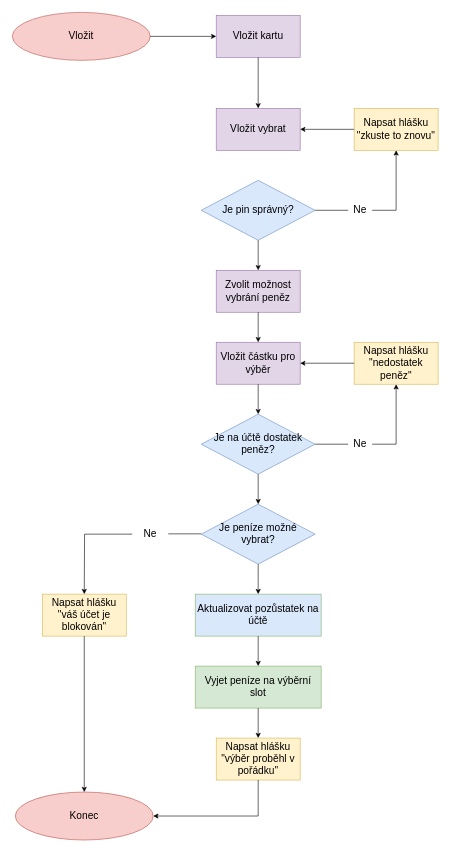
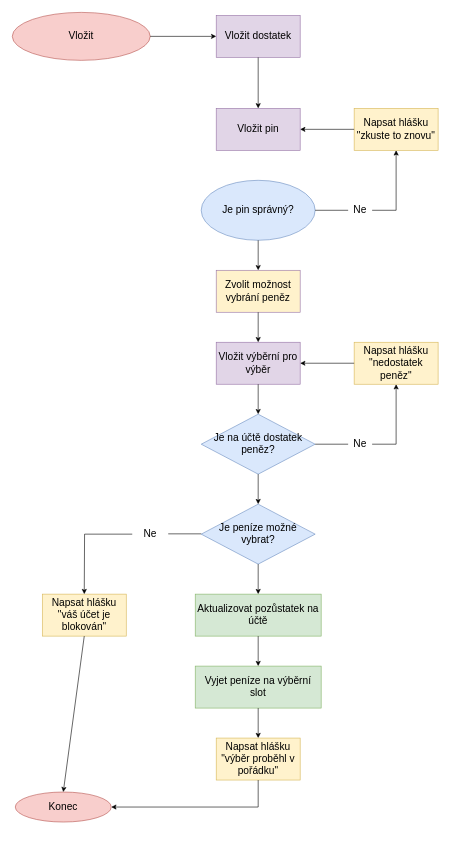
  <mxCell id="0" />
  <mxCell id="1" parent="0" />
  <mxCell id="2" value="&lt;font style=&quot;font-size: 17px&quot;&gt;Vložit&lt;/font&gt;" style="ellipse;whiteSpace=wrap;html=1;fillColor=#f8cecc;strokeColor=#b85450;" vertex="1" parent="1"><mxGeometry x="20" y="20" width="230" height="80" as="geometry" /></mxCell>
  <mxCell id="3" value="" style="endArrow=classic;html=1;rounded=0;fontSize=17;exitX=1;exitY=0.5;exitDx=0;exitDy=0;" edge="1" parent="1" source="2"><mxGeometry width="50" height="50" relative="1" as="geometry"><mxPoint x="380" y="410" as="sourcePoint" /><mxPoint x="360" y="60" as="targetPoint" /></mxGeometry></mxCell>
- <mxCell id="4" value="Vložit kartu" style="rounded=0;whiteSpace=wrap;html=1;fontSize=17;fillColor=#e1d5e7;strokeColor=#9673a6;" vertex="1" parent="1"><mxGeometry x="360" y="25" width="140" height="70" as="geometry" /></mxCell>
+ <mxCell id="4" value="Vložit dostatek" style="rounded=0;whiteSpace=wrap;html=1;fontSize=17;fillColor=#e1d5e7;strokeColor=#9673a6;" vertex="1" parent="1"><mxGeometry x="360" y="25" width="140" height="70" as="geometry" /></mxCell>
  <mxCell id="5" value="" style="endArrow=classic;html=1;rounded=0;fontSize=17;exitX=0.5;exitY=1;exitDx=0;exitDy=0;" edge="1" parent="1" source="4"><mxGeometry width="50" height="50" relative="1" as="geometry"><mxPoint x="440" y="160" as="sourcePoint" /><mxPoint x="430" y="180" as="targetPoint" /></mxGeometry></mxCell>
- <mxCell id="6" value="Vložit vybrat" style="rounded=0;whiteSpace=wrap;html=1;fontSize=17;fillColor=#e1d5e7;strokeColor=#9673a6;" vertex="1" parent="1"><mxGeometry x="360" y="180" width="140" height="70" as="geometry" /></mxCell>
- <mxCell id="7" value="Je pin správný?" style="rhombus;whiteSpace=wrap;html=1;fontSize=17;fillColor=#dae8fc;strokeColor=#6c8ebf;" vertex="1" parent="1"><mxGeometry x="335" y="300" width="190" height="100" as="geometry" /></mxCell>
+ <mxCell id="6" value="Vložit pin" style="rounded=0;whiteSpace=wrap;html=1;fontSize=17;fillColor=#e1d5e7;strokeColor=#9673a6;" vertex="1" parent="1"><mxGeometry x="360" y="180" width="140" height="70" as="geometry" /></mxCell>
+ <mxCell id="7" value="Je pin správný?" style="ellipse;whiteSpace=wrap;html=1;fontSize=17;fillColor=#dae8fc;strokeColor=#6c8ebf;" vertex="1" parent="1"><mxGeometry x="335" y="300" width="190" height="100" as="geometry" /></mxCell>
  <mxCell id="8" value="" style="endArrow=none;html=1;rounded=0;fontSize=17;exitX=1;exitY=0.5;exitDx=0;exitDy=0;" edge="1" parent="1" source="7"><mxGeometry width="50" height="50" relative="1" as="geometry"><mxPoint x="380" y="410" as="sourcePoint" /><mxPoint x="580" y="350" as="targetPoint" /></mxGeometry></mxCell>
  <mxCell id="9" value="Ne" style="text;html=1;strokeColor=none;fillColor=none;align=center;verticalAlign=middle;whiteSpace=wrap;rounded=0;fontSize=17;" vertex="1" parent="1"><mxGeometry x="570" y="335" width="60" height="30" as="geometry" /></mxCell>
  <mxCell id="10" value="" style="endArrow=classic;html=1;rounded=0;fontSize=17;edgeStyle=orthogonalEdgeStyle;entryX=0.5;entryY=1;entryDx=0;entryDy=0;" edge="1" parent="1" target="11"><mxGeometry width="50" height="50" relative="1" as="geometry"><mxPoint x="620" y="350" as="sourcePoint" /><mxPoint x="660" y="260" as="targetPoint" /><Array as="points"><mxPoint x="660" y="350" /></Array></mxGeometry></mxCell>
  <mxCell id="11" value="Napsat hlášku &quot;zkuste to znovu&quot;" style="rounded=0;whiteSpace=wrap;html=1;fontSize=17;fillColor=#fff2cc;strokeColor=#d6b656;" vertex="1" parent="1"><mxGeometry x="590" y="180" width="140" height="70" as="geometry" /></mxCell>
  <mxCell id="12" value="" style="endArrow=classic;html=1;rounded=0;fontSize=17;entryX=1;entryY=0.5;entryDx=0;entryDy=0;exitX=0;exitY=0.5;exitDx=0;exitDy=0;" edge="1" parent="1" source="11" target="6"><mxGeometry width="50" height="50" relative="1" as="geometry"><mxPoint x="550" y="250" as="sourcePoint" /><mxPoint x="600" y="200" as="targetPoint" /></mxGeometry></mxCell>
  <mxCell id="13" value="" style="endArrow=classic;html=1;rounded=0;fontSize=17;exitX=0.5;exitY=1;exitDx=0;exitDy=0;" edge="1" parent="1" source="7"><mxGeometry width="50" height="50" relative="1" as="geometry"><mxPoint x="430" y="450" as="sourcePoint" /><mxPoint x="430" y="450" as="targetPoint" /></mxGeometry></mxCell>
- <mxCell id="14" value="Zvolit možnost vybrání peněz" style="rounded=0;whiteSpace=wrap;html=1;fontSize=17;fillColor=#e1d5e7;strokeColor=#9673a6;" vertex="1" parent="1"><mxGeometry x="360" y="450" width="140" height="70" as="geometry" /></mxCell>
- <mxCell id="15" value="Vložit částku pro výběr" style="rounded=0;whiteSpace=wrap;html=1;fontSize=17;fillColor=#e1d5e7;strokeColor=#9673a6;" vertex="1" parent="1"><mxGeometry x="360" y="570" width="140" height="70" as="geometry" /></mxCell>
+ <mxCell id="14" value="Zvolit možnost vybrání peněz" style="rounded=0;whiteSpace=wrap;html=1;fontSize=17;fillColor=#fff2cc;strokeColor=#9673a6;" vertex="1" parent="1"><mxGeometry x="360" y="450" width="140" height="70" as="geometry" /></mxCell>
+ <mxCell id="15" value="Vložit výběrní pro výběr" style="rounded=0;whiteSpace=wrap;html=1;fontSize=17;fillColor=#e1d5e7;strokeColor=#9673a6;" vertex="1" parent="1"><mxGeometry x="360" y="570" width="140" height="70" as="geometry" /></mxCell>
  <mxCell id="16" value="" style="endArrow=classic;html=1;rounded=0;fontSize=17;exitX=0.5;exitY=1;exitDx=0;exitDy=0;" edge="1" parent="1" source="14"><mxGeometry width="50" height="50" relative="1" as="geometry"><mxPoint x="430" y="570" as="sourcePoint" /><mxPoint x="430" y="570" as="targetPoint" /></mxGeometry></mxCell>
  <mxCell id="17" value="" style="endArrow=classic;html=1;rounded=0;fontSize=17;exitX=0.5;exitY=1;exitDx=0;exitDy=0;" edge="1" parent="1"><mxGeometry width="50" height="50" relative="1" as="geometry"><mxPoint x="430" y="640" as="sourcePoint" /><mxPoint x="430" y="690" as="targetPoint" /></mxGeometry></mxCell>
  <mxCell id="18" value="Je na účtě dostatek peněz?" style="rhombus;whiteSpace=wrap;html=1;fontSize=17;fillColor=#dae8fc;strokeColor=#6c8ebf;" vertex="1" parent="1"><mxGeometry x="335" y="690" width="190" height="100" as="geometry" /></mxCell>
  <mxCell id="19" value="" style="endArrow=none;html=1;rounded=0;fontSize=17;exitX=1;exitY=0.5;exitDx=0;exitDy=0;" edge="1" parent="1"><mxGeometry width="50" height="50" relative="1" as="geometry"><mxPoint x="525" y="740" as="sourcePoint" /><mxPoint x="580" y="740" as="targetPoint" /></mxGeometry></mxCell>
  <mxCell id="20" value="Ne" style="text;html=1;strokeColor=none;fillColor=none;align=center;verticalAlign=middle;whiteSpace=wrap;rounded=0;fontSize=17;" vertex="1" parent="1"><mxGeometry x="570" y="725" width="60" height="30" as="geometry" /></mxCell>
  <mxCell id="21" value="" style="endArrow=classic;html=1;rounded=0;fontSize=17;edgeStyle=orthogonalEdgeStyle;entryX=0.5;entryY=1;entryDx=0;entryDy=0;" edge="1" parent="1" target="22"><mxGeometry width="50" height="50" relative="1" as="geometry"><mxPoint x="620" y="740" as="sourcePoint" /><mxPoint x="660" y="650" as="targetPoint" /><Array as="points"><mxPoint x="660" y="740" /></Array></mxGeometry></mxCell>
  <mxCell id="22" value="Napsat hlášku &quot;nedostatek peněz&quot;" style="rounded=0;whiteSpace=wrap;html=1;fontSize=17;fillColor=#fff2cc;strokeColor=#d6b656;" vertex="1" parent="1"><mxGeometry x="590" y="570" width="140" height="70" as="geometry" /></mxCell>
  <mxCell id="23" value="" style="endArrow=classic;html=1;rounded=0;fontSize=17;entryX=1;entryY=0.5;entryDx=0;entryDy=0;exitX=0;exitY=0.5;exitDx=0;exitDy=0;" edge="1" parent="1" source="22"><mxGeometry width="50" height="50" relative="1" as="geometry"><mxPoint x="550" y="640" as="sourcePoint" /><mxPoint x="500" y="605" as="targetPoint" /></mxGeometry></mxCell>
  <mxCell id="24" value="" style="endArrow=classic;html=1;rounded=0;fontSize=17;exitX=0.5;exitY=1;exitDx=0;exitDy=0;" edge="1" parent="1"><mxGeometry width="50" height="50" relative="1" as="geometry"><mxPoint x="430" y="790" as="sourcePoint" /><mxPoint x="430" y="840" as="targetPoint" /></mxGeometry></mxCell>
  <mxCell id="25" value="Je peníze možné vybrat?" style="rhombus;whiteSpace=wrap;html=1;fontSize=17;fillColor=#dae8fc;strokeColor=#6c8ebf;" vertex="1" parent="1"><mxGeometry x="335" y="840" width="190" height="100" as="geometry" /></mxCell>
  <mxCell id="26" value="" style="endArrow=none;html=1;rounded=0;fontSize=17;exitX=1;exitY=0.5;exitDx=0;exitDy=0;" edge="1" parent="1"><mxGeometry width="50" height="50" relative="1" as="geometry"><mxPoint x="280" y="889.5" as="sourcePoint" /><mxPoint x="335" y="889.5" as="targetPoint" /></mxGeometry></mxCell>
  <mxCell id="27" value="Ne" style="text;html=1;strokeColor=none;fillColor=none;align=center;verticalAlign=middle;whiteSpace=wrap;rounded=0;fontSize=17;" vertex="1" parent="1"><mxGeometry x="220" y="875" width="60" height="30" as="geometry" /></mxCell>
  <mxCell id="28" value="Napsat hlášku &quot;váš účet je blokován&quot;" style="rounded=0;whiteSpace=wrap;html=1;fontSize=17;fillColor=#fff2cc;strokeColor=#d6b656;" vertex="1" parent="1"><mxGeometry x="70" y="990" width="140" height="70" as="geometry" /></mxCell>
- <mxCell id="29" value="&lt;font style=&quot;font-size: 17px&quot;&gt;Konec&lt;/font&gt;" style="ellipse;whiteSpace=wrap;html=1;fillColor=#f8cecc;strokeColor=#b85450;" vertex="1" parent="1"><mxGeometry x="25" y="1320" width="230" height="80" as="geometry" /></mxCell>
+ <mxCell id="29" value="&lt;font style=&quot;font-size: 17px&quot;&gt;Konec&lt;/font&gt;" style="ellipse;whiteSpace=wrap;html=1;fillColor=#f8cecc;strokeColor=#b85450;" vertex="1" parent="1"><mxGeometry x="25" y="1320" width="160" height="50" as="geometry" /></mxCell>
  <mxCell id="30" value="" style="endArrow=classic;html=1;rounded=0;fontSize=17;edgeStyle=orthogonalEdgeStyle;" edge="1" parent="1" source="27"><mxGeometry width="50" height="50" relative="1" as="geometry"><mxPoint x="200" y="940" as="sourcePoint" /><mxPoint x="140" y="990" as="targetPoint" /></mxGeometry></mxCell>
  <mxCell id="31" value="" style="endArrow=classic;html=1;rounded=0;fontSize=17;exitX=0.5;exitY=1;exitDx=0;exitDy=0;entryX=0.5;entryY=0;entryDx=0;entryDy=0;" edge="1" parent="1" source="28" target="29"><mxGeometry width="50" height="50" relative="1" as="geometry"><mxPoint x="150" y="1160" as="sourcePoint" /><mxPoint x="200" y="1110" as="targetPoint" /></mxGeometry></mxCell>
  <mxCell id="32" value="" style="endArrow=classic;html=1;rounded=0;fontSize=17;exitX=0.5;exitY=1;exitDx=0;exitDy=0;" edge="1" parent="1" source="25"><mxGeometry width="50" height="50" relative="1" as="geometry"><mxPoint x="420" y="990" as="sourcePoint" /><mxPoint x="430" y="990" as="targetPoint" /></mxGeometry></mxCell>
- <mxCell id="33" value="Aktualizovat pozůstatek na účtě" style="rounded=0;whiteSpace=wrap;html=1;fontSize=17;fillColor=#dae8fc;strokeColor=#82b366;" vertex="1" parent="1"><mxGeometry x="325" y="990" width="210" height="70" as="geometry" /></mxCell>
+ <mxCell id="33" value="Aktualizovat pozůstatek na účtě" style="rounded=0;whiteSpace=wrap;html=1;fontSize=17;fillColor=#d5e8d4;strokeColor=#82b366;" vertex="1" parent="1"><mxGeometry x="325" y="990" width="210" height="70" as="geometry" /></mxCell>
  <mxCell id="34" value="" style="endArrow=classic;html=1;rounded=0;fontSize=17;exitX=0.5;exitY=1;exitDx=0;exitDy=0;" edge="1" parent="1"><mxGeometry width="50" height="50" relative="1" as="geometry"><mxPoint x="430" y="1060" as="sourcePoint" /><mxPoint x="430" y="1110" as="targetPoint" /></mxGeometry></mxCell>
  <mxCell id="35" value="Vyjet peníze na výběrní slot" style="rounded=0;whiteSpace=wrap;html=1;fontSize=17;fillColor=#d5e8d4;strokeColor=#82b366;" vertex="1" parent="1"><mxGeometry x="325" y="1110" width="210" height="70" as="geometry" /></mxCell>
  <mxCell id="36" value="" style="endArrow=classic;html=1;rounded=0;fontSize=17;exitX=0.5;exitY=1;exitDx=0;exitDy=0;" edge="1" parent="1" source="35"><mxGeometry width="50" height="50" relative="1" as="geometry"><mxPoint x="440" y="1070" as="sourcePoint" /><mxPoint x="430" y="1230" as="targetPoint" /></mxGeometry></mxCell>
  <mxCell id="37" value="Napsat hlášku &quot;výběr proběhl v pořádku&quot;" style="rounded=0;whiteSpace=wrap;html=1;fontSize=17;fillColor=#fff2cc;strokeColor=#d6b656;" vertex="1" parent="1"><mxGeometry x="360" y="1230" width="140" height="70" as="geometry" /></mxCell>
  <mxCell id="38" value="" style="endArrow=classic;html=1;rounded=0;fontSize=17;edgeStyle=orthogonalEdgeStyle;entryX=1;entryY=0.5;entryDx=0;entryDy=0;exitX=0.5;exitY=1;exitDx=0;exitDy=0;" edge="1" parent="1" source="37" target="29"><mxGeometry width="50" height="50" relative="1" as="geometry"><mxPoint x="370" y="1260" as="sourcePoint" /><mxPoint x="420" y="1210" as="targetPoint" /></mxGeometry></mxCell>
